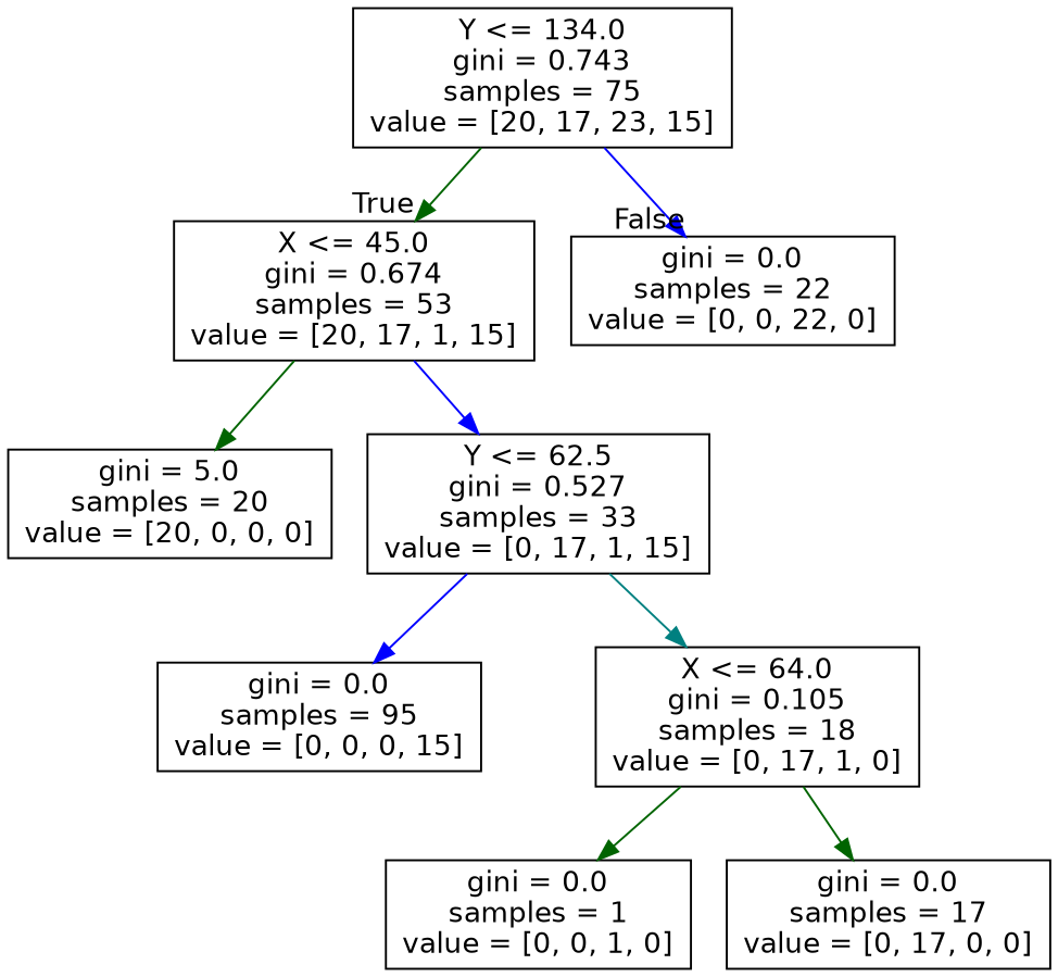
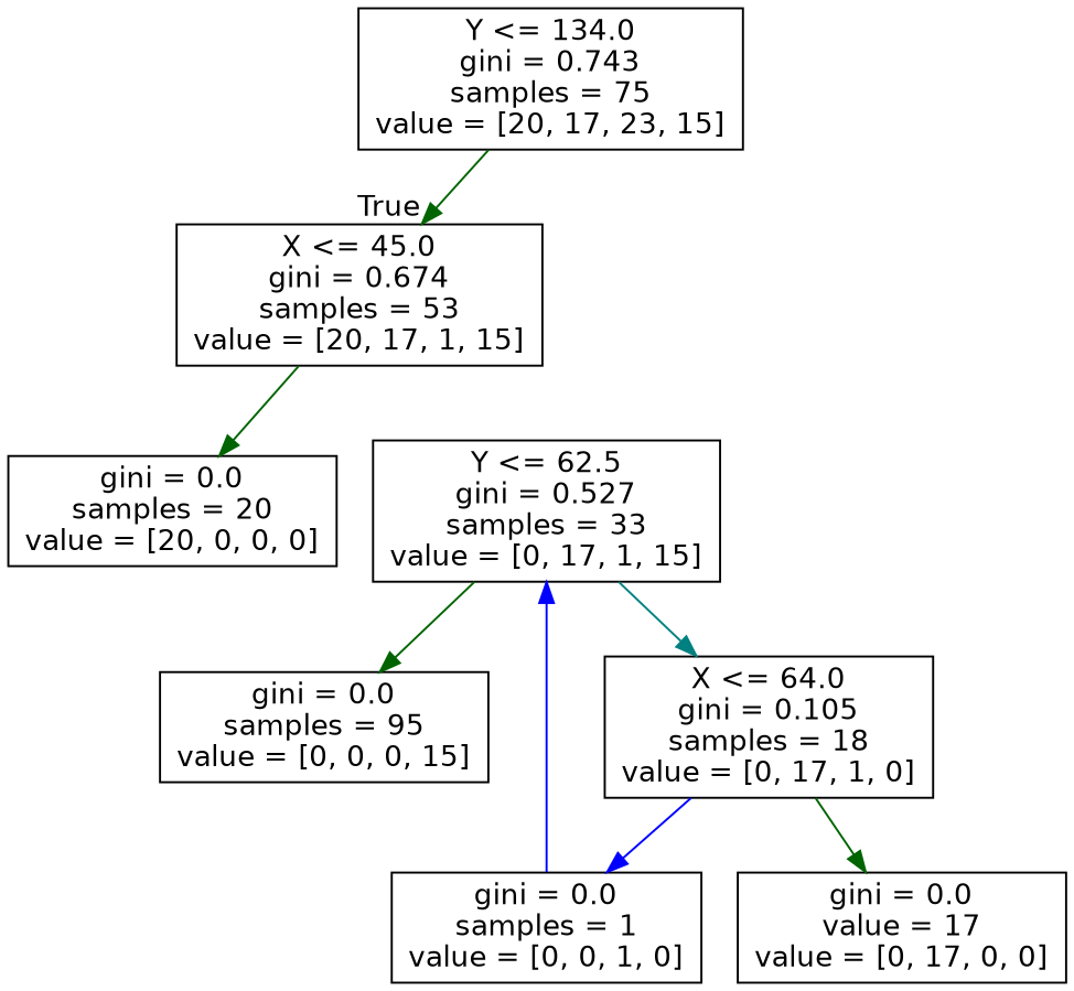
  digraph {
    node [fontname=helvetica shape=box]
    edge [color=darkgreen fontname=helvetica]
    n1 [label="Y <= 134.0\ngini = 0.743\nsamples = 75\nvalue = [20, 17, 23, 15]"]
    n2 [label="X <= 45.0\ngini = 0.674\nsamples = 53\nvalue = [20, 17, 1, 15]"]
-   n3 [label="gini = 0.0\nsamples = 22\nvalue = [0, 0, 22, 0]"]
-   n4 [label="gini = 5.0\nsamples = 20\nvalue = [20, 0, 0, 0]"]
+   n4 [label="gini = 0.0\nsamples = 20\nvalue = [20, 0, 0, 0]"]
    n5 [label="Y <= 62.5\ngini = 0.527\nsamples = 33\nvalue = [0, 17, 1, 15]"]
    n6 [label="gini = 0.0\nsamples = 95\nvalue = [0, 0, 0, 15]"]
    n7 [label="X <= 64.0\ngini = 0.105\nsamples = 18\nvalue = [0, 17, 1, 0]"]
    n8 [label="gini = 0.0\nsamples = 1\nvalue = [0, 0, 1, 0]"]
-   n9 [label="gini = 0.0\nsamples = 17\nvalue = [0, 17, 0, 0]"]
+   n9 [label="gini = 0.0\nvalue = 17\nvalue = [0, 17, 0, 0]"]
    n1 -> n2 [headlabel=True labelangle=45 labeldistance=2.5]
-   n1 -> n3 [color=blue headlabel=False labelangle=-45 labeldistance=2.5]
    n2 -> n4
-   n2 -> n5 [color=blue]
-   n5 -> n6 [color=blue]
+   n8 -> n5 [color=blue]
+   n5 -> n6
    n5 -> n7 [color=teal]
-   n7 -> n8
+   n7 -> n8 [color=blue]
    n7 -> n9
  }
